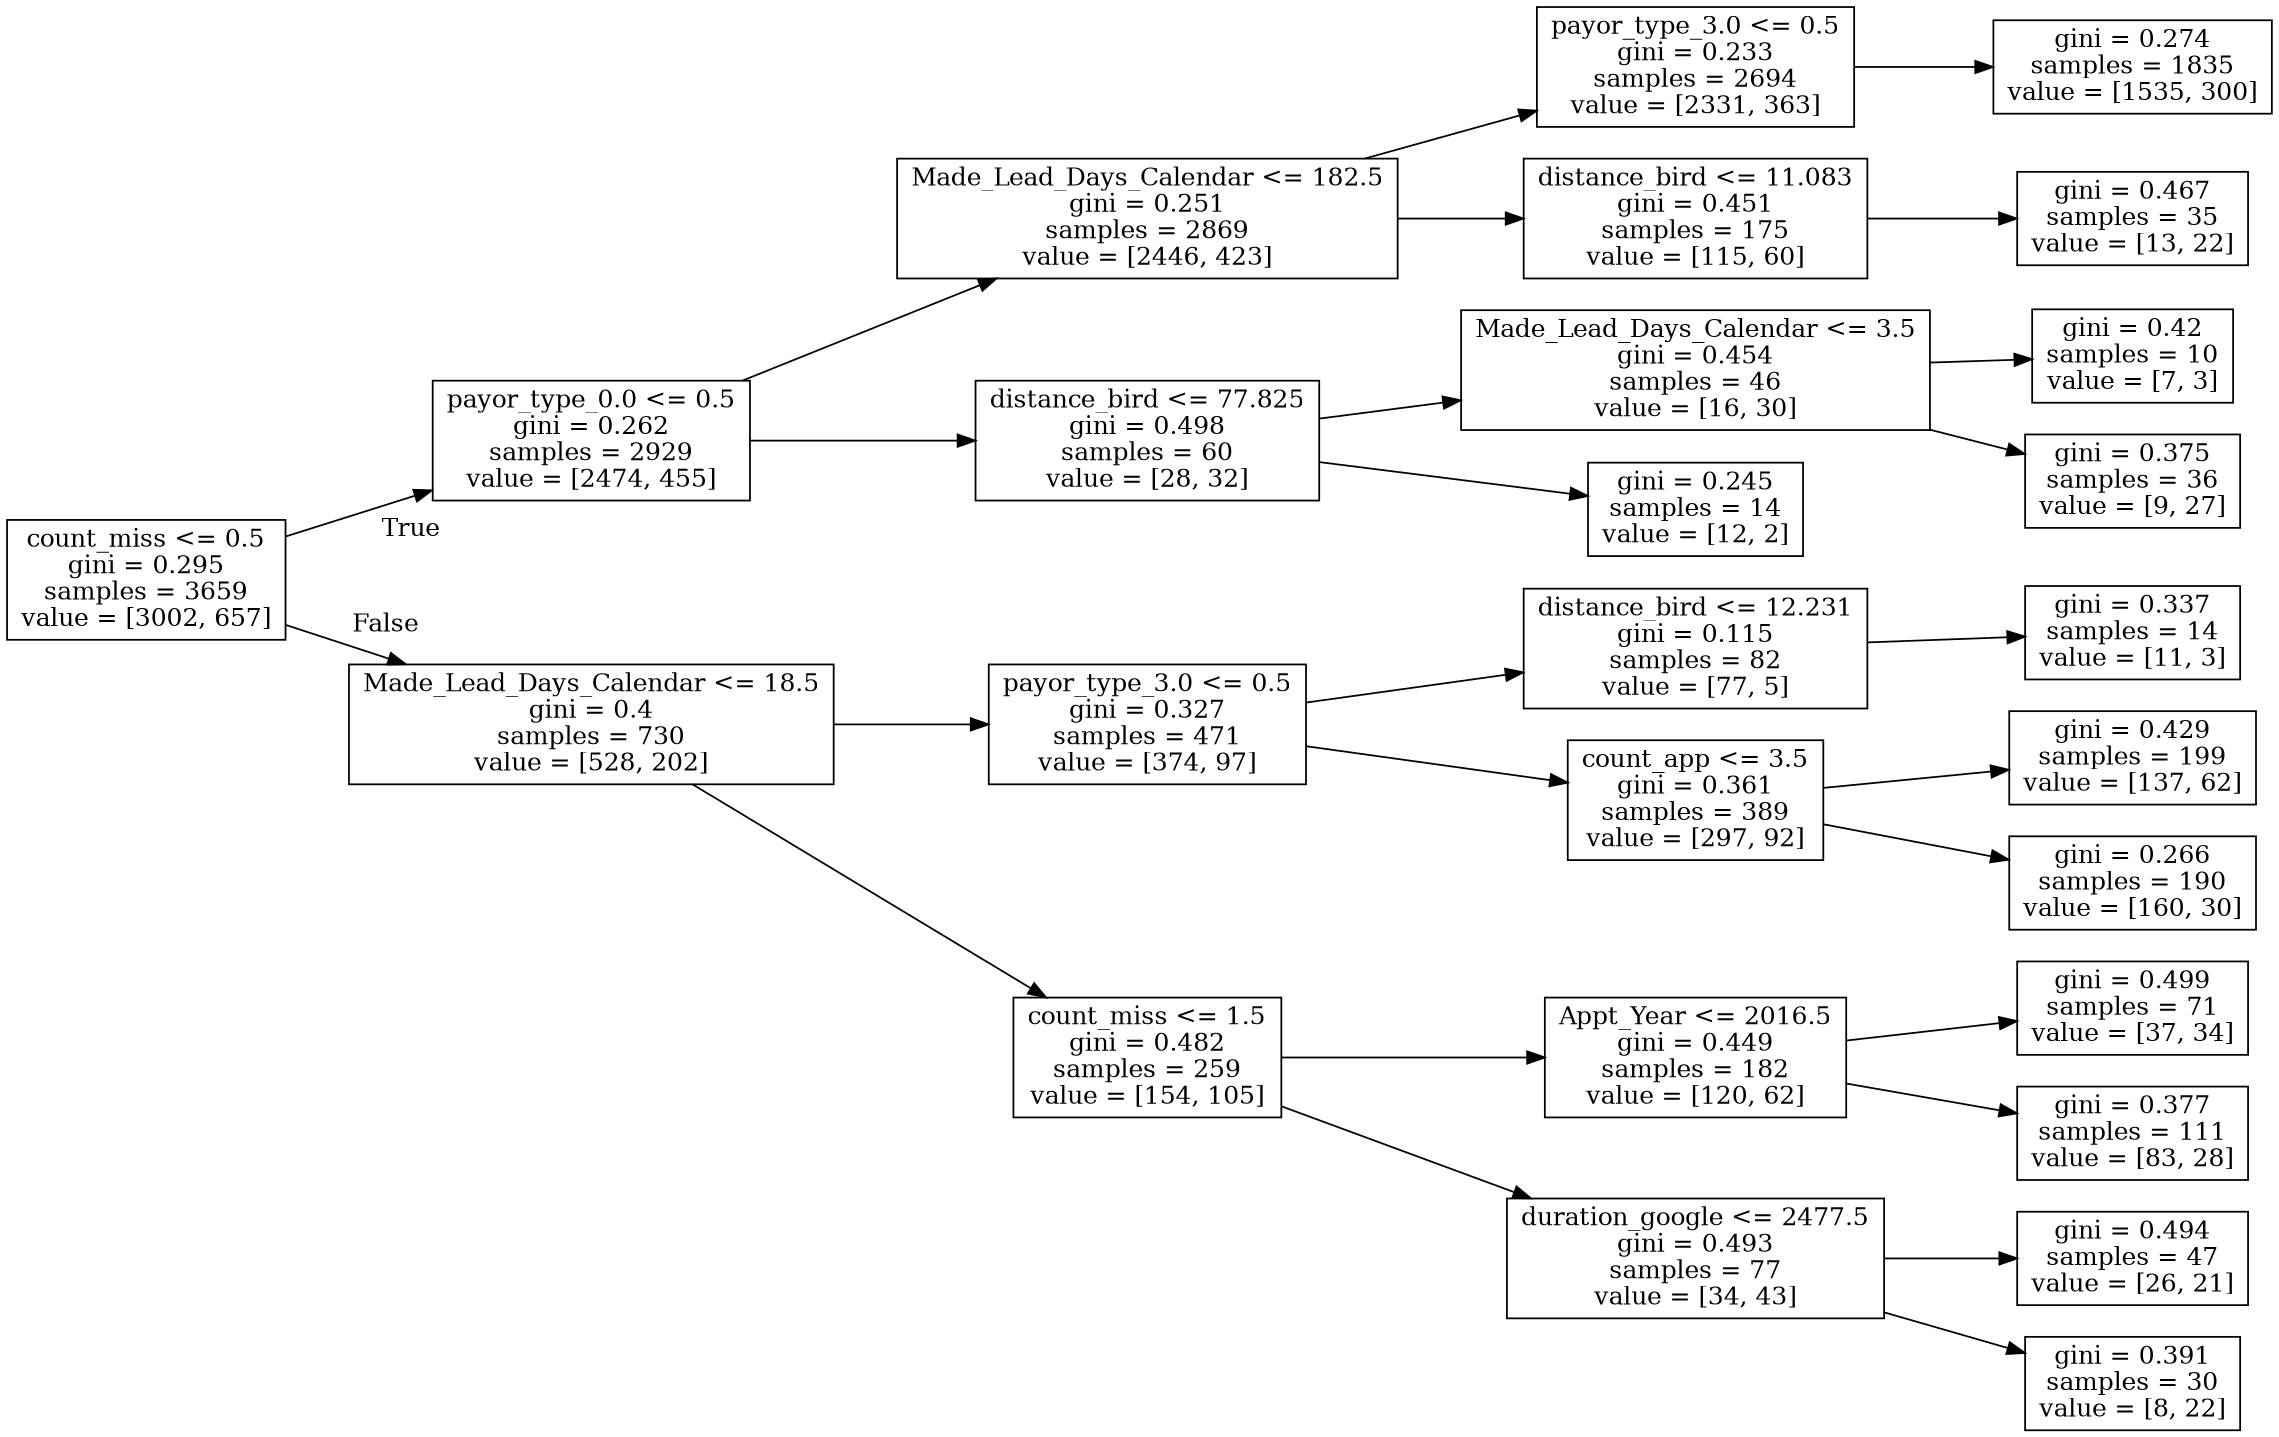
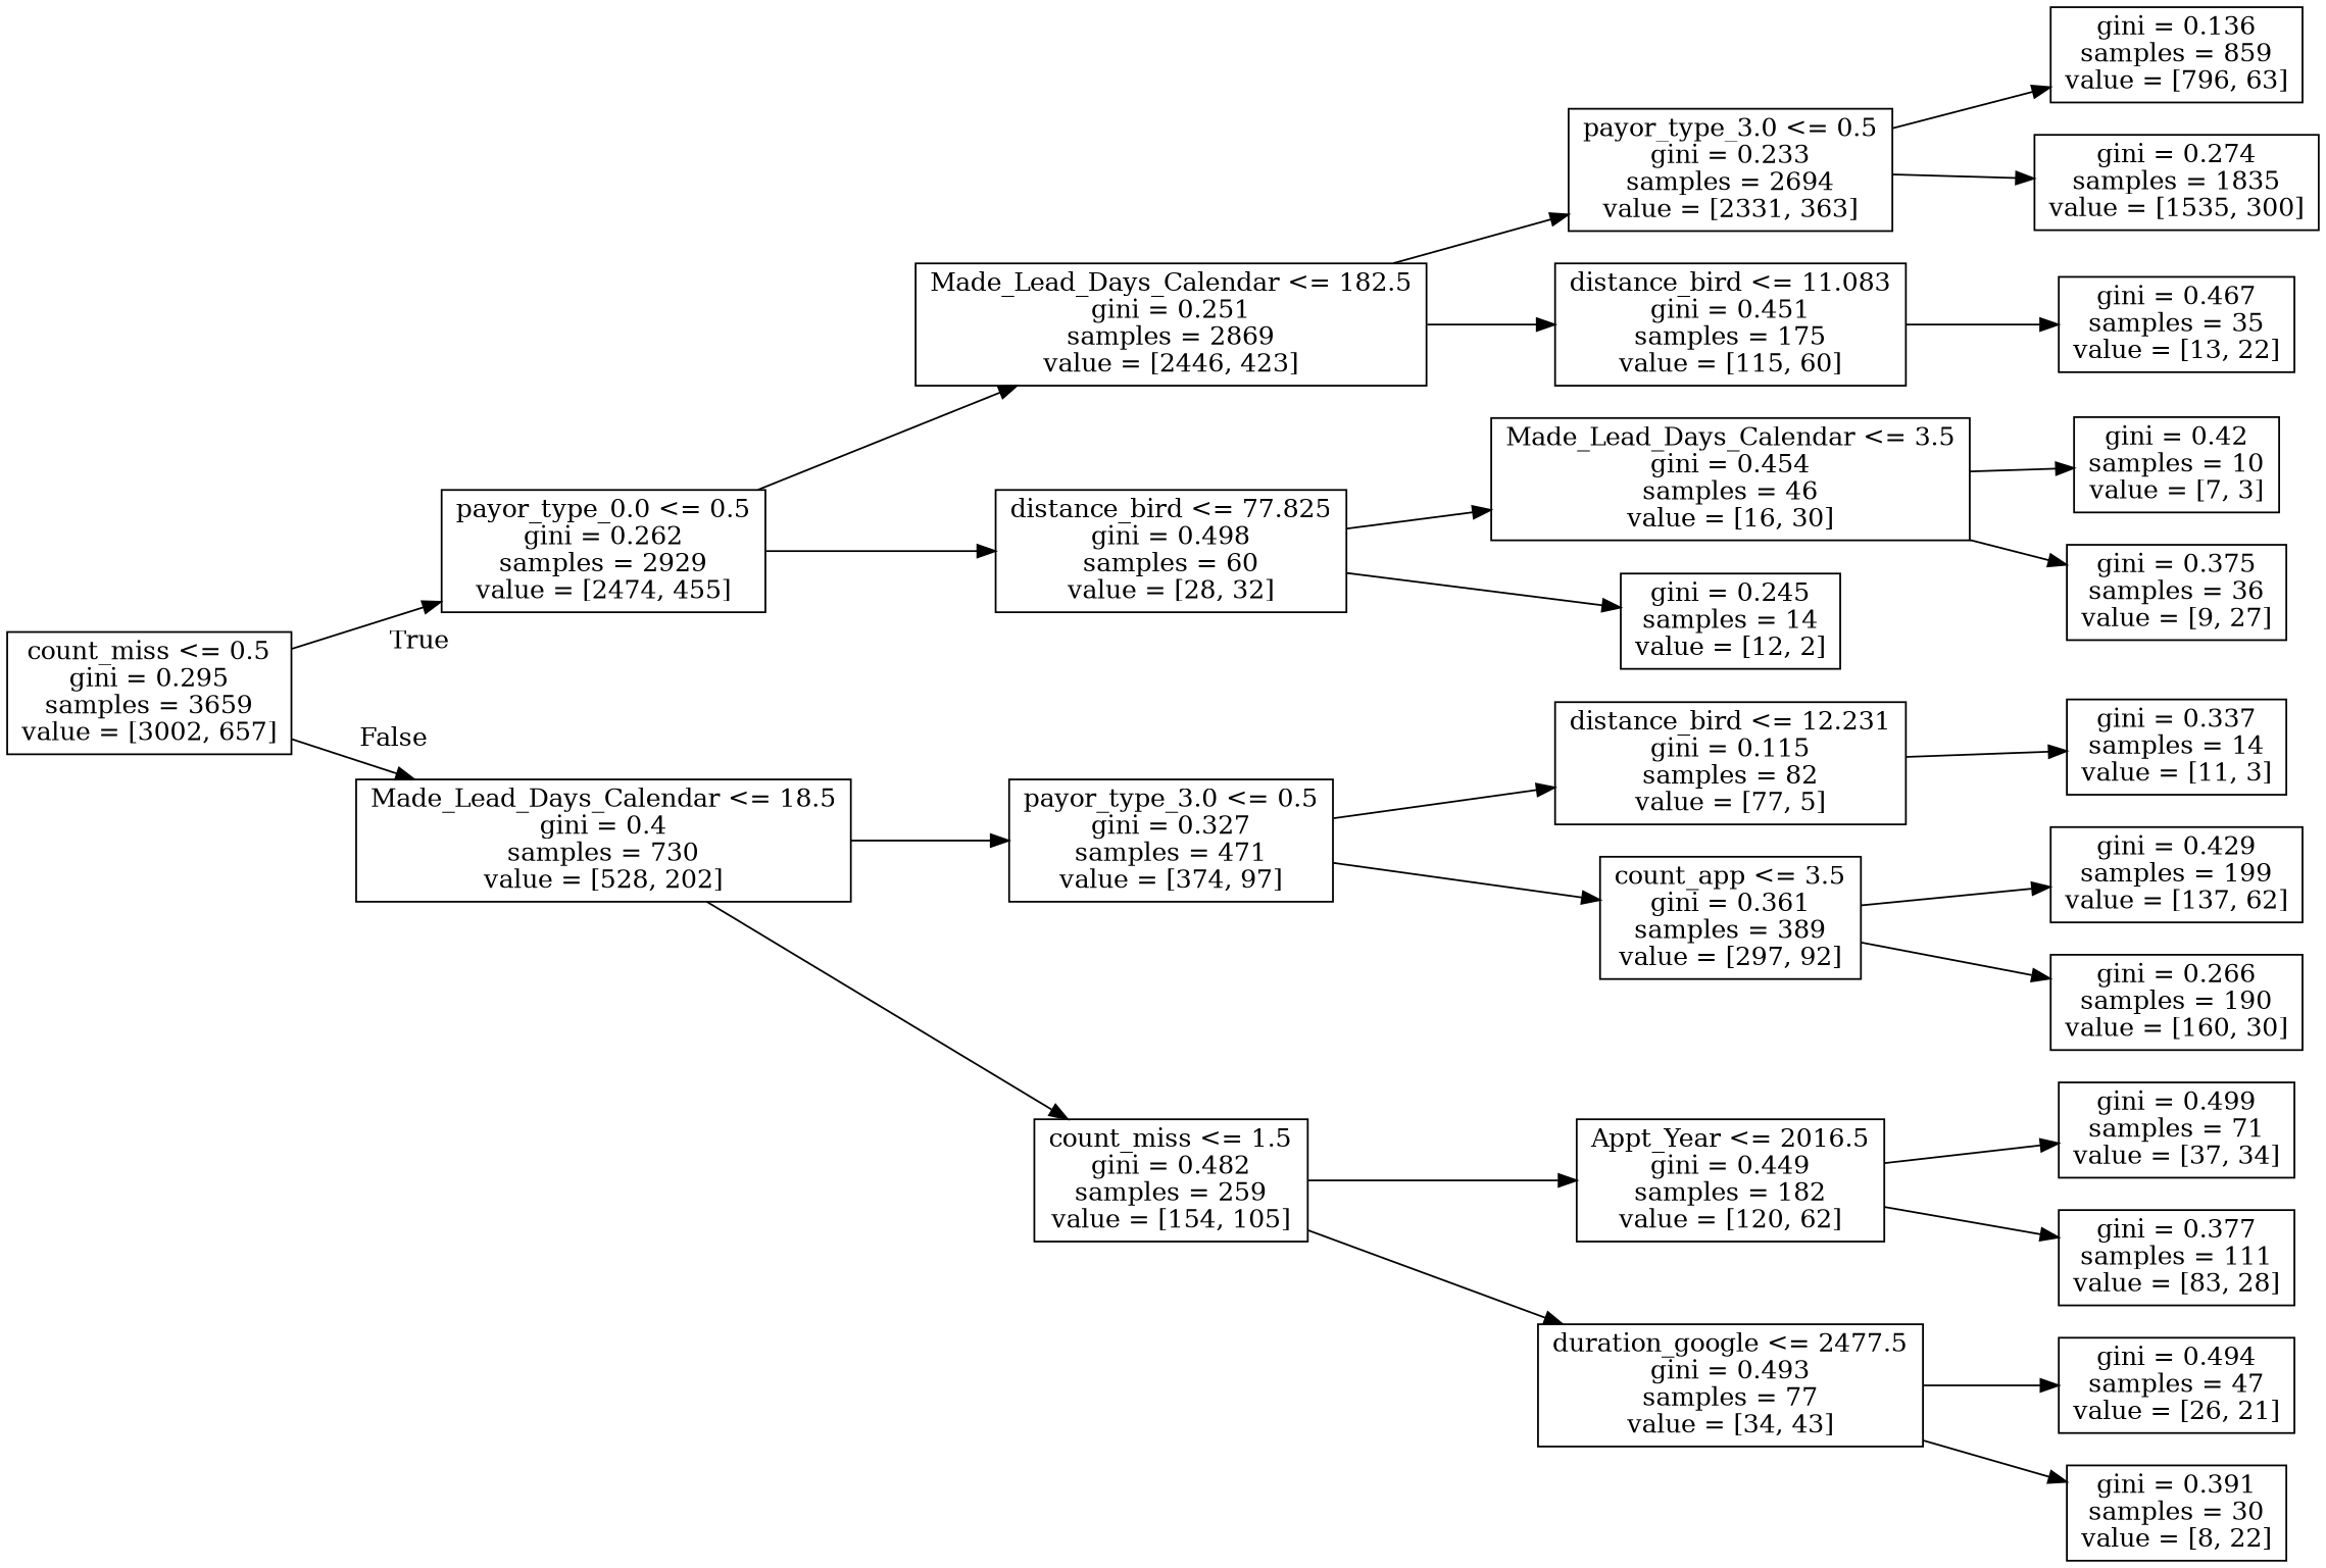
  digraph {
    rankdir=LR
    node [shape=box]
    n1 [label="count_miss <= 0.5\ngini = 0.295\nsamples = 3659\nvalue = [3002, 657]"]
    n2 [label="payor_type_0.0 <= 0.5\ngini = 0.262\nsamples = 2929\nvalue = [2474, 455]"]
    n3 [label="Made_Lead_Days_Calendar <= 18.5\ngini = 0.4\nsamples = 730\nvalue = [528, 202]"]
    n4 [label="Made_Lead_Days_Calendar <= 182.5\ngini = 0.251\nsamples = 2869\nvalue = [2446, 423]"]
    n5 [label="distance_bird <= 77.825\ngini = 0.498\nsamples = 60\nvalue = [28, 32]"]
    n6 [label="payor_type_3.0 <= 0.5\ngini = 0.327\nsamples = 471\nvalue = [374, 97]"]
    n7 [label="count_miss <= 1.5\ngini = 0.482\nsamples = 259\nvalue = [154, 105]"]
    n8 [label="payor_type_3.0 <= 0.5\ngini = 0.233\nsamples = 2694\nvalue = [2331, 363]"]
    n9 [label="distance_bird <= 11.083\ngini = 0.451\nsamples = 175\nvalue = [115, 60]"]
    n10 [label="Made_Lead_Days_Calendar <= 3.5\ngini = 0.454\nsamples = 46\nvalue = [16, 30]"]
    n11 [label="gini = 0.245\nsamples = 14\nvalue = [12, 2]"]
+   n12 [label="gini = 0.136\nsamples = 859\nvalue = [796, 63]"]
    n13 [label="gini = 0.274\nsamples = 1835\nvalue = [1535, 300]"]
    n14 [label="gini = 0.467\nsamples = 35\nvalue = [13, 22]"]
    n15 [label="gini = 0.42\nsamples = 10\nvalue = [7, 3]"]
    n16 [label="gini = 0.375\nsamples = 36\nvalue = [9, 27]"]
    n17 [label="distance_bird <= 12.231\ngini = 0.115\nsamples = 82\nvalue = [77, 5]"]
    n18 [label="count_app <= 3.5\ngini = 0.361\nsamples = 389\nvalue = [297, 92]"]
    n19 [label="Appt_Year <= 2016.5\ngini = 0.449\nsamples = 182\nvalue = [120, 62]"]
    n20 [label="duration_google <= 2477.5\ngini = 0.493\nsamples = 77\nvalue = [34, 43]"]
    n21 [label="gini = 0.337\nsamples = 14\nvalue = [11, 3]"]
    n22 [label="gini = 0.429\nsamples = 199\nvalue = [137, 62]"]
    n23 [label="gini = 0.266\nsamples = 190\nvalue = [160, 30]"]
    n24 [label="gini = 0.499\nsamples = 71\nvalue = [37, 34]"]
    n25 [label="gini = 0.377\nsamples = 111\nvalue = [83, 28]"]
    n26 [label="gini = 0.494\nsamples = 47\nvalue = [26, 21]"]
    n27 [label="gini = 0.391\nsamples = 30\nvalue = [8, 22]"]
    n1 -> n2 [headlabel=True labelangle=45 labeldistance=2.5]
    n1 -> n3 [headlabel=False labelangle=-45 labeldistance=2.5]
    n2 -> n4
    n2 -> n5
    n3 -> n6
    n3 -> n7
    n4 -> n8
    n4 -> n9
    n5 -> n10
    n5 -> n11
    n6 -> n17
    n6 -> n18
    n7 -> n19
    n7 -> n20
+   n8 -> n12
    n8 -> n13
    n9 -> n14
    n10 -> n15
    n10 -> n16
    n17 -> n21
    n18 -> n22
    n18 -> n23
    n19 -> n24
    n19 -> n25
    n20 -> n26
    n20 -> n27
  }
